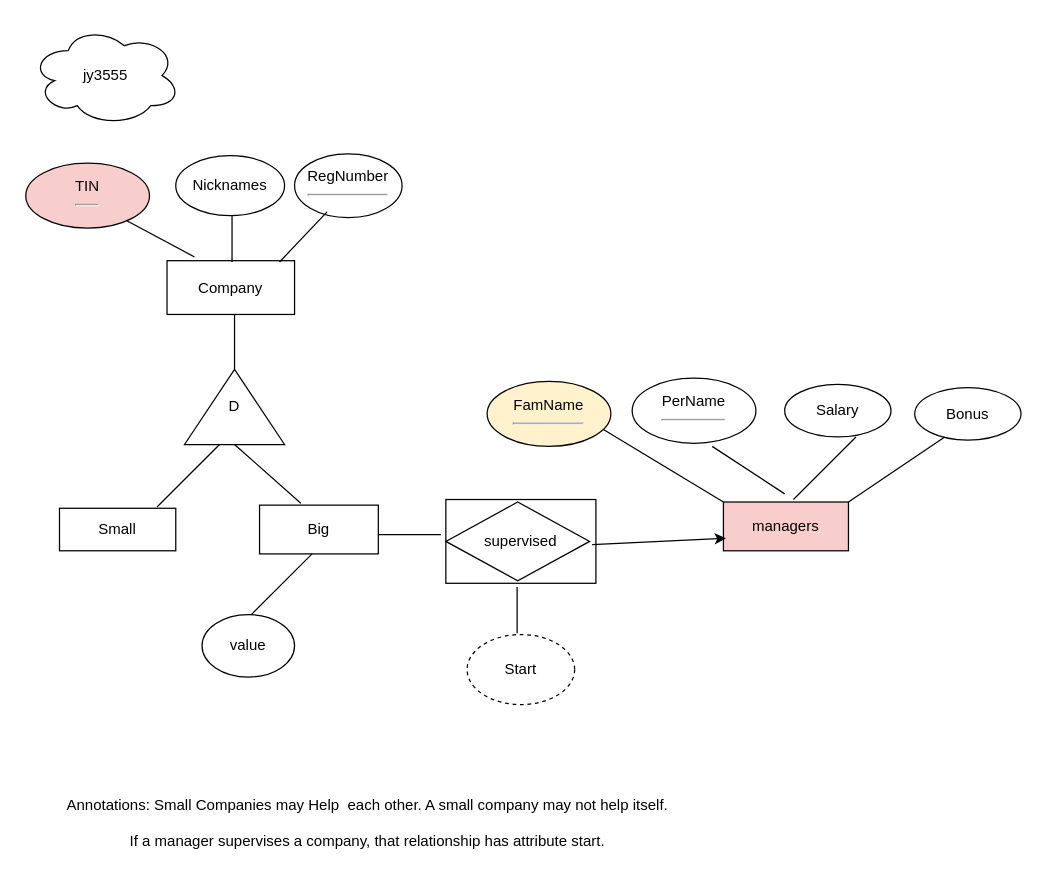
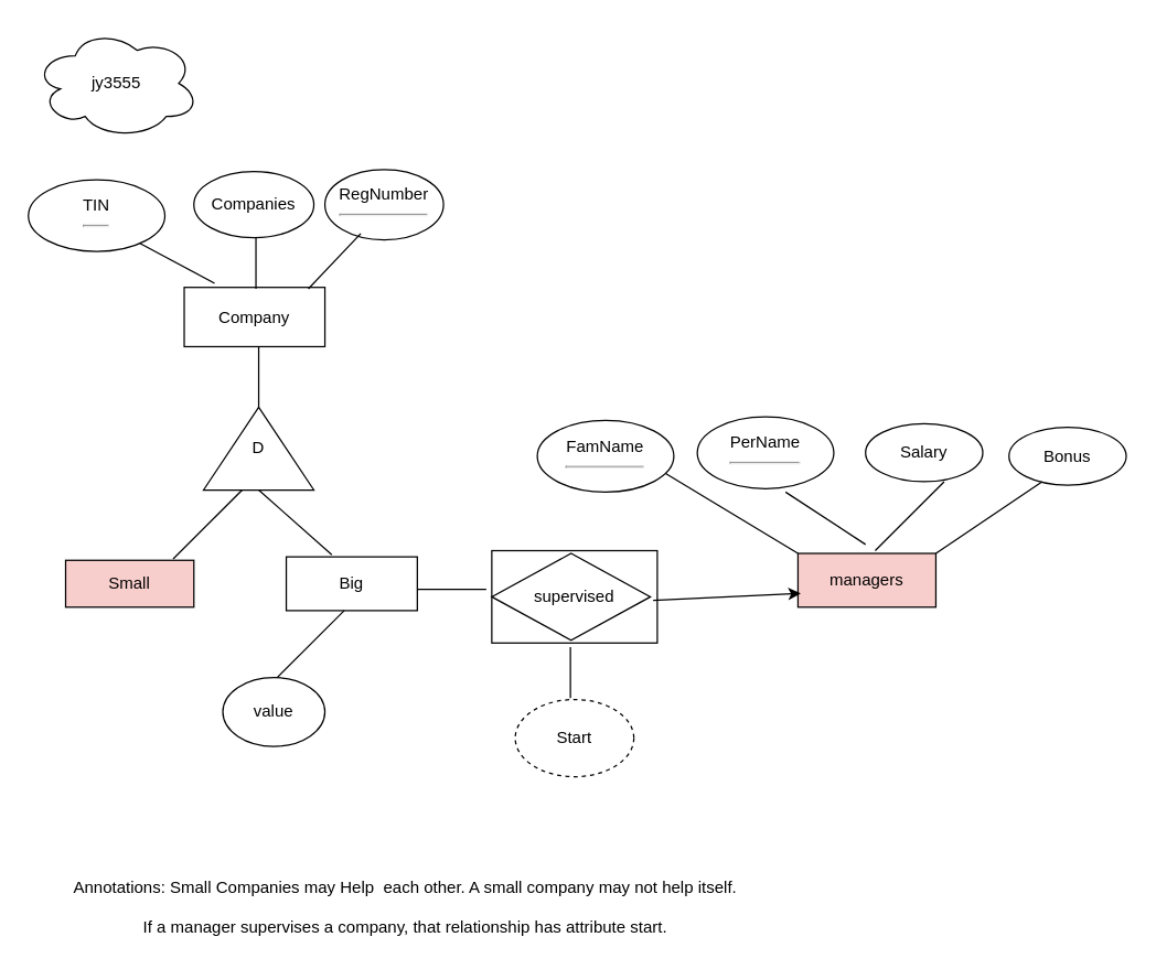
  <mxCell id="0" />
  <mxCell id="1" parent="0" />
  <mxCell id="2" value="jy3555" style="ellipse;shape=cloud;whiteSpace=wrap;html=1;" parent="1" vertex="1"><mxGeometry x="24" y="20" width="120" height="80" as="geometry" /></mxCell>
  <mxCell id="3" value="Company" style="rounded=0;whiteSpace=wrap;html=1;" vertex="1" parent="1"><mxGeometry x="133" y="208" width="102" height="43" as="geometry" /></mxCell>
  <mxCell id="4" value="" style="endArrow=none;html=1;" edge="1" parent="1"><mxGeometry width="50" height="50" relative="1" as="geometry"><mxPoint x="155" y="205" as="sourcePoint" /><mxPoint x="99" y="175" as="targetPoint" /></mxGeometry></mxCell>
- <mxCell id="5" value="TIN&lt;hr&gt;" style="ellipse;whiteSpace=wrap;html=1;fillColor=#f8cecc;" vertex="1" parent="1"><mxGeometry x="20" y="130" width="99" height="52" as="geometry" /></mxCell>
+ <mxCell id="5" value="TIN&lt;hr&gt;" style="ellipse;whiteSpace=wrap;html=1;" vertex="1" parent="1"><mxGeometry x="20" y="130" width="99" height="52" as="geometry" /></mxCell>
  <mxCell id="6" value="RegNumber&lt;hr&gt;" style="ellipse;whiteSpace=wrap;html=1;" vertex="1" parent="1"><mxGeometry x="235" y="122.5" width="86" height="51" as="geometry" /></mxCell>
  <mxCell id="7" value="" style="endArrow=none;html=1;" edge="1" parent="1"><mxGeometry width="50" height="50" relative="1" as="geometry"><mxPoint x="223" y="209" as="sourcePoint" /><mxPoint x="261" y="169" as="targetPoint" /></mxGeometry></mxCell>
  <mxCell id="8" value="" style="endArrow=none;html=1;" edge="1" parent="1"><mxGeometry width="50" height="50" relative="1" as="geometry"><mxPoint x="185" y="209" as="sourcePoint" /><mxPoint x="185" y="172" as="targetPoint" /></mxGeometry></mxCell>
- <mxCell id="9" value="Nicknames" style="ellipse;whiteSpace=wrap;html=1;" vertex="1" parent="1"><mxGeometry x="140" y="124" width="87" height="48" as="geometry" /></mxCell>
+ <mxCell id="9" value="Companies" style="ellipse;whiteSpace=wrap;html=1;" vertex="1" parent="1"><mxGeometry x="140" y="124" width="87" height="48" as="geometry" /></mxCell>
  <mxCell id="10" value="" style="endArrow=none;html=1;" edge="1" parent="1"><mxGeometry width="50" height="50" relative="1" as="geometry"><mxPoint x="187" y="295" as="sourcePoint" /><mxPoint x="187" y="251" as="targetPoint" /></mxGeometry></mxCell>
  <mxCell id="11" value="D" style="triangle;whiteSpace=wrap;html=1;direction=north;" vertex="1" parent="1"><mxGeometry x="147" y="295" width="80" height="60" as="geometry" /></mxCell>
  <mxCell id="12" value="" style="endArrow=none;html=1;" edge="1" parent="1"><mxGeometry width="50" height="50" relative="1" as="geometry"><mxPoint x="125" y="405" as="sourcePoint" /><mxPoint x="175" y="355" as="targetPoint" /></mxGeometry></mxCell>
  <mxCell id="13" value="" style="endArrow=none;html=1;exitX=0;exitY=0.5;exitDx=0;exitDy=0;" edge="1" parent="1" source="11"><mxGeometry width="50" height="50" relative="1" as="geometry"><mxPoint x="211" y="423" as="sourcePoint" /><mxPoint x="240" y="402" as="targetPoint" /></mxGeometry></mxCell>
- <mxCell id="14" value="Small" style="rounded=0;whiteSpace=wrap;html=1;" vertex="1" parent="1"><mxGeometry x="47" y="406" width="93" height="34" as="geometry" /></mxCell>
+ <mxCell id="14" value="Small" style="rounded=0;whiteSpace=wrap;html=1;fillColor=#f8cecc;" vertex="1" parent="1"><mxGeometry x="47" y="406" width="93" height="34" as="geometry" /></mxCell>
  <mxCell id="15" value="Big" style="rounded=0;whiteSpace=wrap;html=1;" vertex="1" parent="1"><mxGeometry x="207" y="403.5" width="95" height="39" as="geometry" /></mxCell>
  <mxCell id="16" value="managers" style="rounded=0;whiteSpace=wrap;html=1;fillColor=#f8cecc;" vertex="1" parent="1"><mxGeometry x="578" y="401" width="100" height="39" as="geometry" /></mxCell>
- <mxCell id="17" value="FamName&lt;hr&gt;" style="ellipse;whiteSpace=wrap;html=1;fillColor=#fff2cc;" vertex="1" parent="1"><mxGeometry x="389" y="304.5" width="99" height="52" as="geometry" /></mxCell>
+ <mxCell id="17" value="FamName&lt;hr&gt;" style="ellipse;whiteSpace=wrap;html=1;" vertex="1" parent="1"><mxGeometry x="389" y="304.5" width="99" height="52" as="geometry" /></mxCell>
  <mxCell id="18" value="PerName&lt;hr&gt;" style="ellipse;whiteSpace=wrap;html=1;" vertex="1" parent="1"><mxGeometry x="505" y="302" width="99" height="52" as="geometry" /></mxCell>
  <mxCell id="19" value="Salary" style="ellipse;whiteSpace=wrap;html=1;" vertex="1" parent="1"><mxGeometry x="627" y="307" width="85" height="42" as="geometry" /></mxCell>
  <mxCell id="20" value="Bonus" style="ellipse;whiteSpace=wrap;html=1;" vertex="1" parent="1"><mxGeometry x="731" y="309.5" width="85" height="42" as="geometry" /></mxCell>
  <mxCell id="21" value="" style="endArrow=none;html=1;exitX=1;exitY=0;exitDx=0;exitDy=0;" edge="1" parent="1" source="16"><mxGeometry width="50" height="50" relative="1" as="geometry"><mxPoint x="705" y="399" as="sourcePoint" /><mxPoint x="755" y="349" as="targetPoint" /></mxGeometry></mxCell>
  <mxCell id="22" value="" style="endArrow=none;html=1;" edge="1" parent="1"><mxGeometry width="50" height="50" relative="1" as="geometry"><mxPoint x="634" y="399" as="sourcePoint" /><mxPoint x="684" y="349" as="targetPoint" /></mxGeometry></mxCell>
  <mxCell id="23" value="" style="endArrow=none;html=1;" edge="1" parent="1"><mxGeometry width="50" height="50" relative="1" as="geometry"><mxPoint x="569" y="356.5" as="sourcePoint" /><mxPoint x="627" y="394.5" as="targetPoint" /></mxGeometry></mxCell>
  <mxCell id="24" value="" style="endArrow=none;html=1;entryX=0;entryY=0;entryDx=0;entryDy=0;" edge="1" parent="1" target="16"><mxGeometry width="50" height="50" relative="1" as="geometry"><mxPoint x="482" y="343" as="sourcePoint" /><mxPoint x="557" y="408" as="targetPoint" /></mxGeometry></mxCell>
  <mxCell id="25" value="" style="endArrow=none;html=1;" edge="1" parent="1"><mxGeometry width="50" height="50" relative="1" as="geometry"><mxPoint x="199" y="492.5" as="sourcePoint" /><mxPoint x="249" y="442.5" as="targetPoint" /></mxGeometry></mxCell>
  <mxCell id="26" value="value" style="ellipse;whiteSpace=wrap;html=1;" vertex="1" parent="1"><mxGeometry x="161" y="491" width="74" height="50" as="geometry" /></mxCell>
  <mxCell id="27" value="" style="endArrow=none;html=1;" edge="1" parent="1"><mxGeometry width="50" height="50" relative="1" as="geometry"><mxPoint x="302" y="427" as="sourcePoint" /><mxPoint x="352" y="427" as="targetPoint" /></mxGeometry></mxCell>
  <mxCell id="28" value="" style="rhombus;whiteSpace=wrap;html=1;" vertex="1" parent="1"><mxGeometry x="356" y="401" width="115" height="63" as="geometry" /></mxCell>
  <mxCell id="29" value="supervised" style="rounded=0;whiteSpace=wrap;html=1;fillColor=none;" vertex="1" parent="1"><mxGeometry x="356" y="399" width="120" height="67" as="geometry" /></mxCell>
  <mxCell id="30" value="" style="endArrow=classic;html=1;" edge="1" parent="1"><mxGeometry width="50" height="50" relative="1" as="geometry"><mxPoint x="473" y="435" as="sourcePoint" /><mxPoint x="580" y="430" as="targetPoint" /></mxGeometry></mxCell>
  <mxCell id="31" value="" style="endArrow=none;html=1;" edge="1" parent="1"><mxGeometry width="50" height="50" relative="1" as="geometry"><mxPoint x="413" y="506" as="sourcePoint" /><mxPoint x="413" y="469" as="targetPoint" /></mxGeometry></mxCell>
  <mxCell id="32" value="Start" style="ellipse;whiteSpace=wrap;html=1;fillColor=none;dashed=1;" vertex="1" parent="1"><mxGeometry x="373" y="507" width="86" height="56" as="geometry" /></mxCell>
  <mxCell id="33" value="Annotations: Small Companies may Help&amp;nbsp; each other. A small company may not help itself.&lt;br&gt;&lt;br&gt;If a manager supervises a company, that relationship has attribute start." style="text;html=1;align=center;verticalAlign=middle;resizable=0;points=[];autosize=1;strokeColor=none;fillColor=none;" vertex="1" parent="1"><mxGeometry x="47" y="635" width="491" height="46" as="geometry" /></mxCell>
